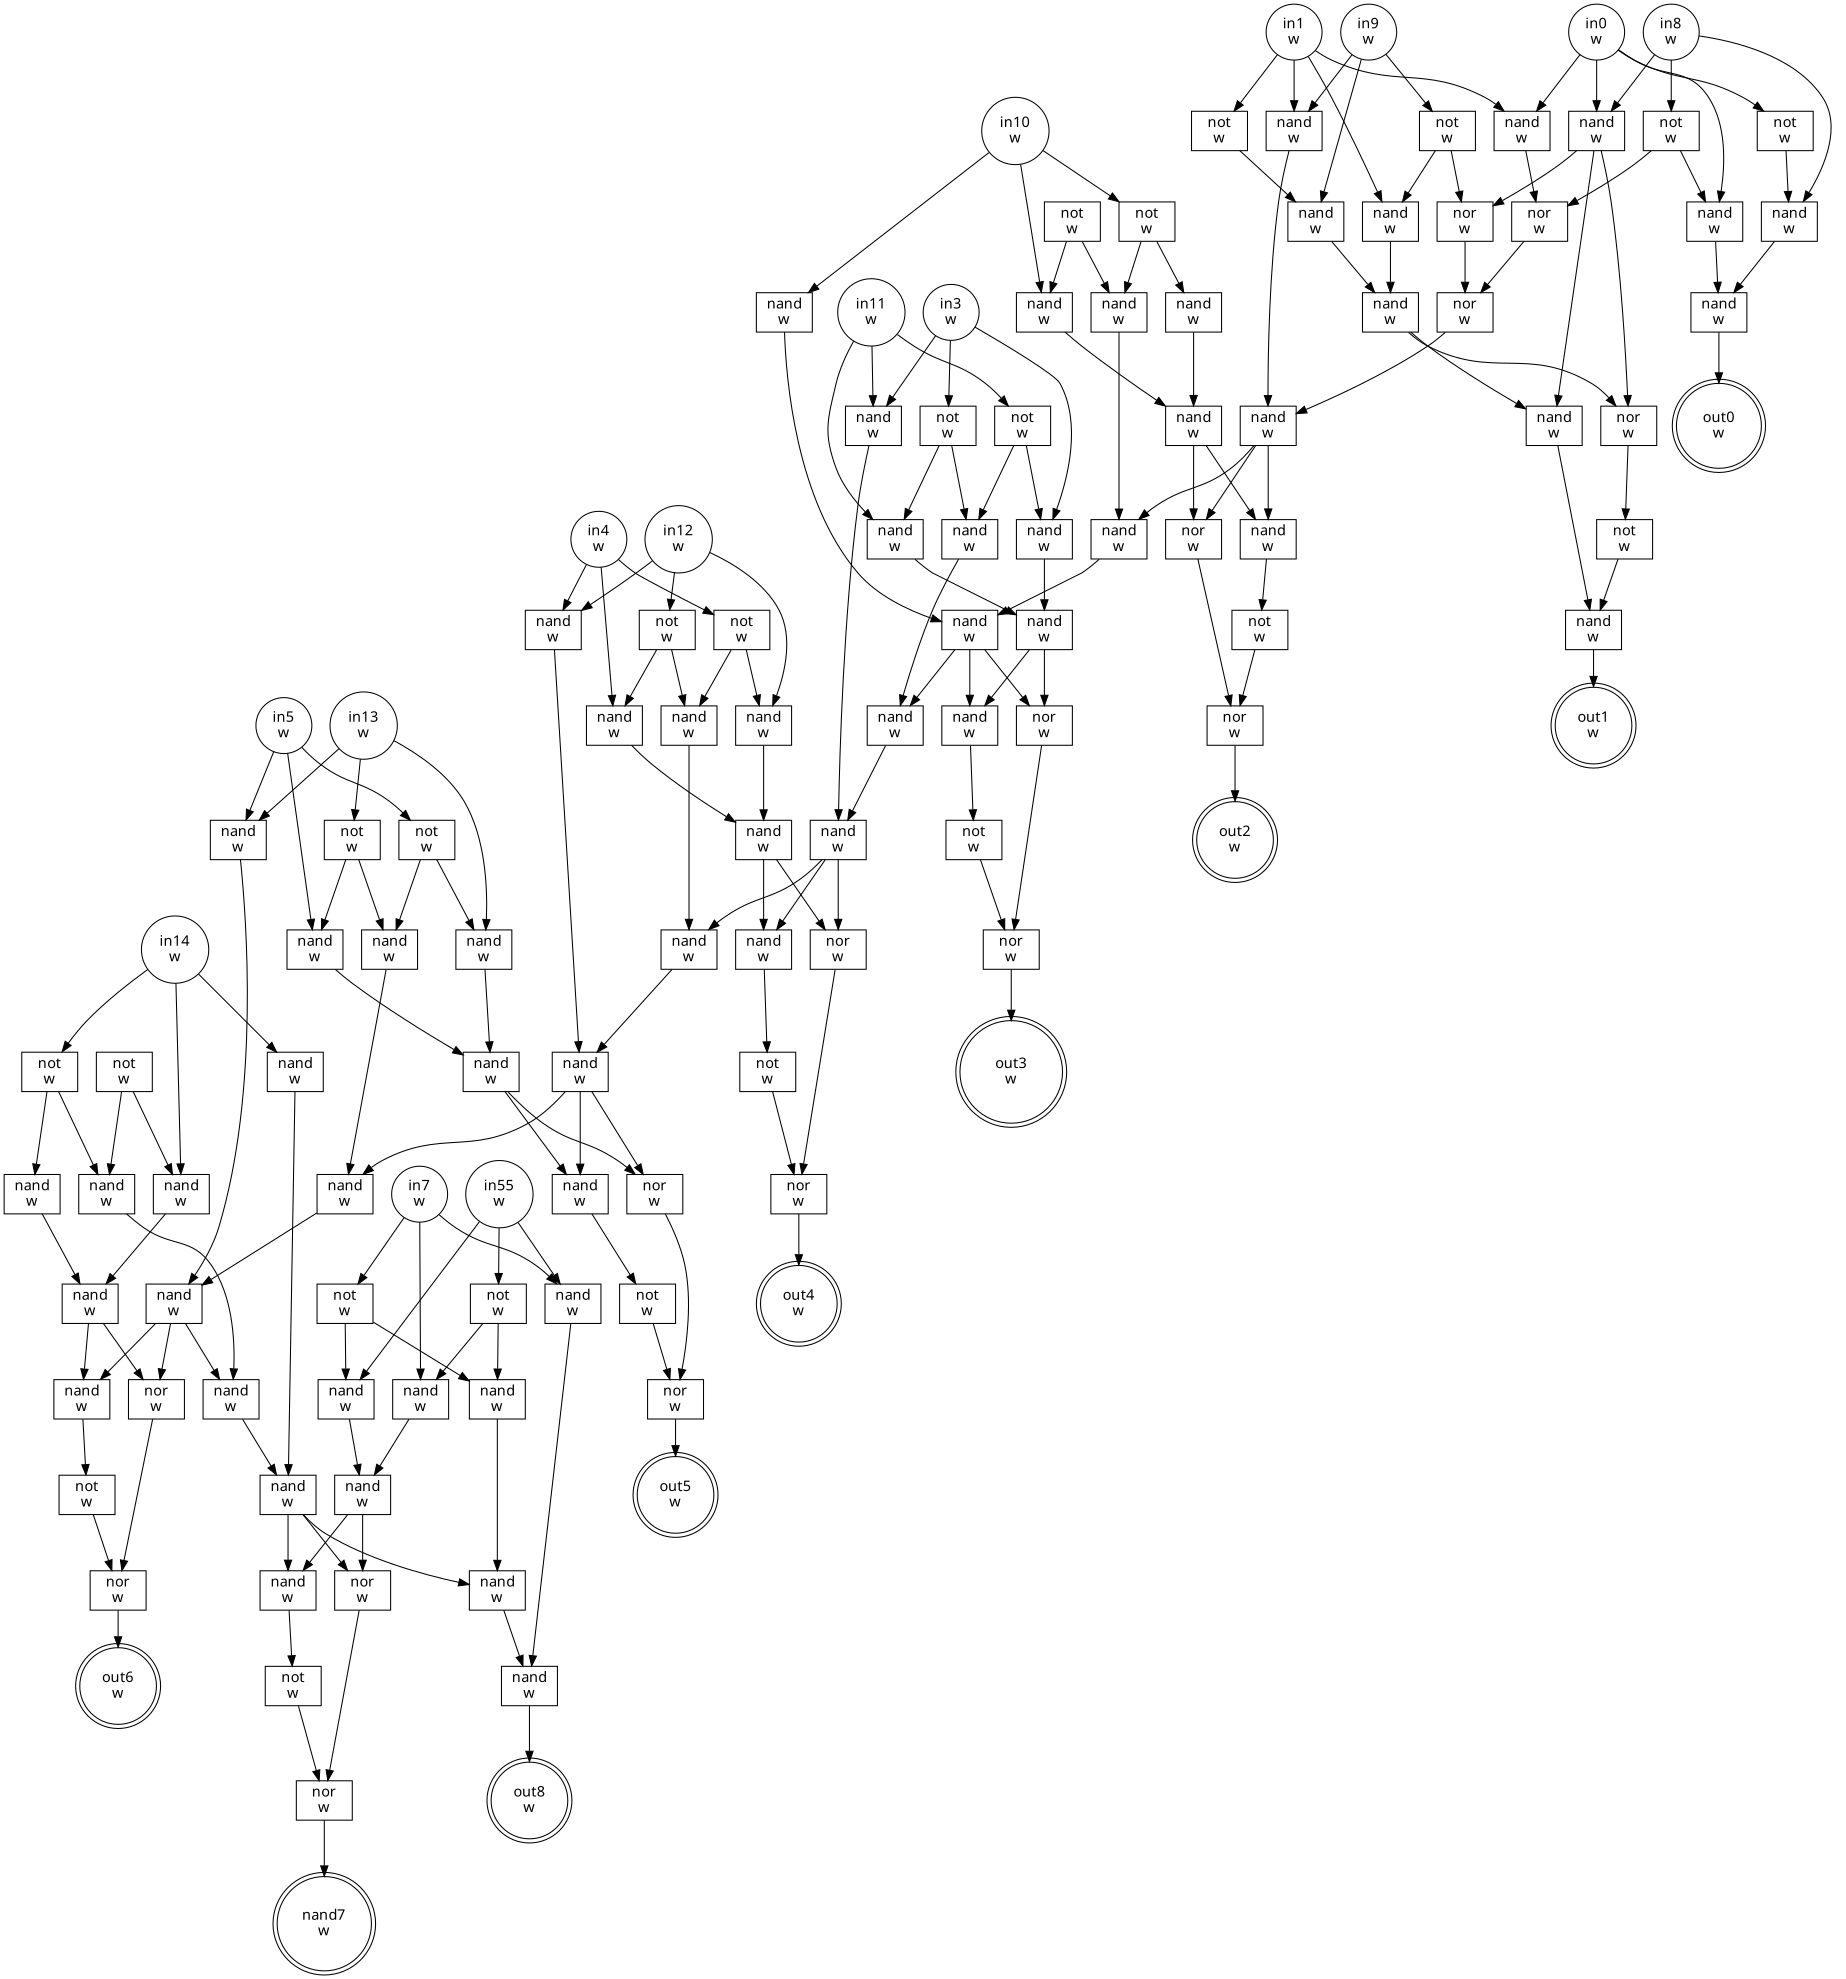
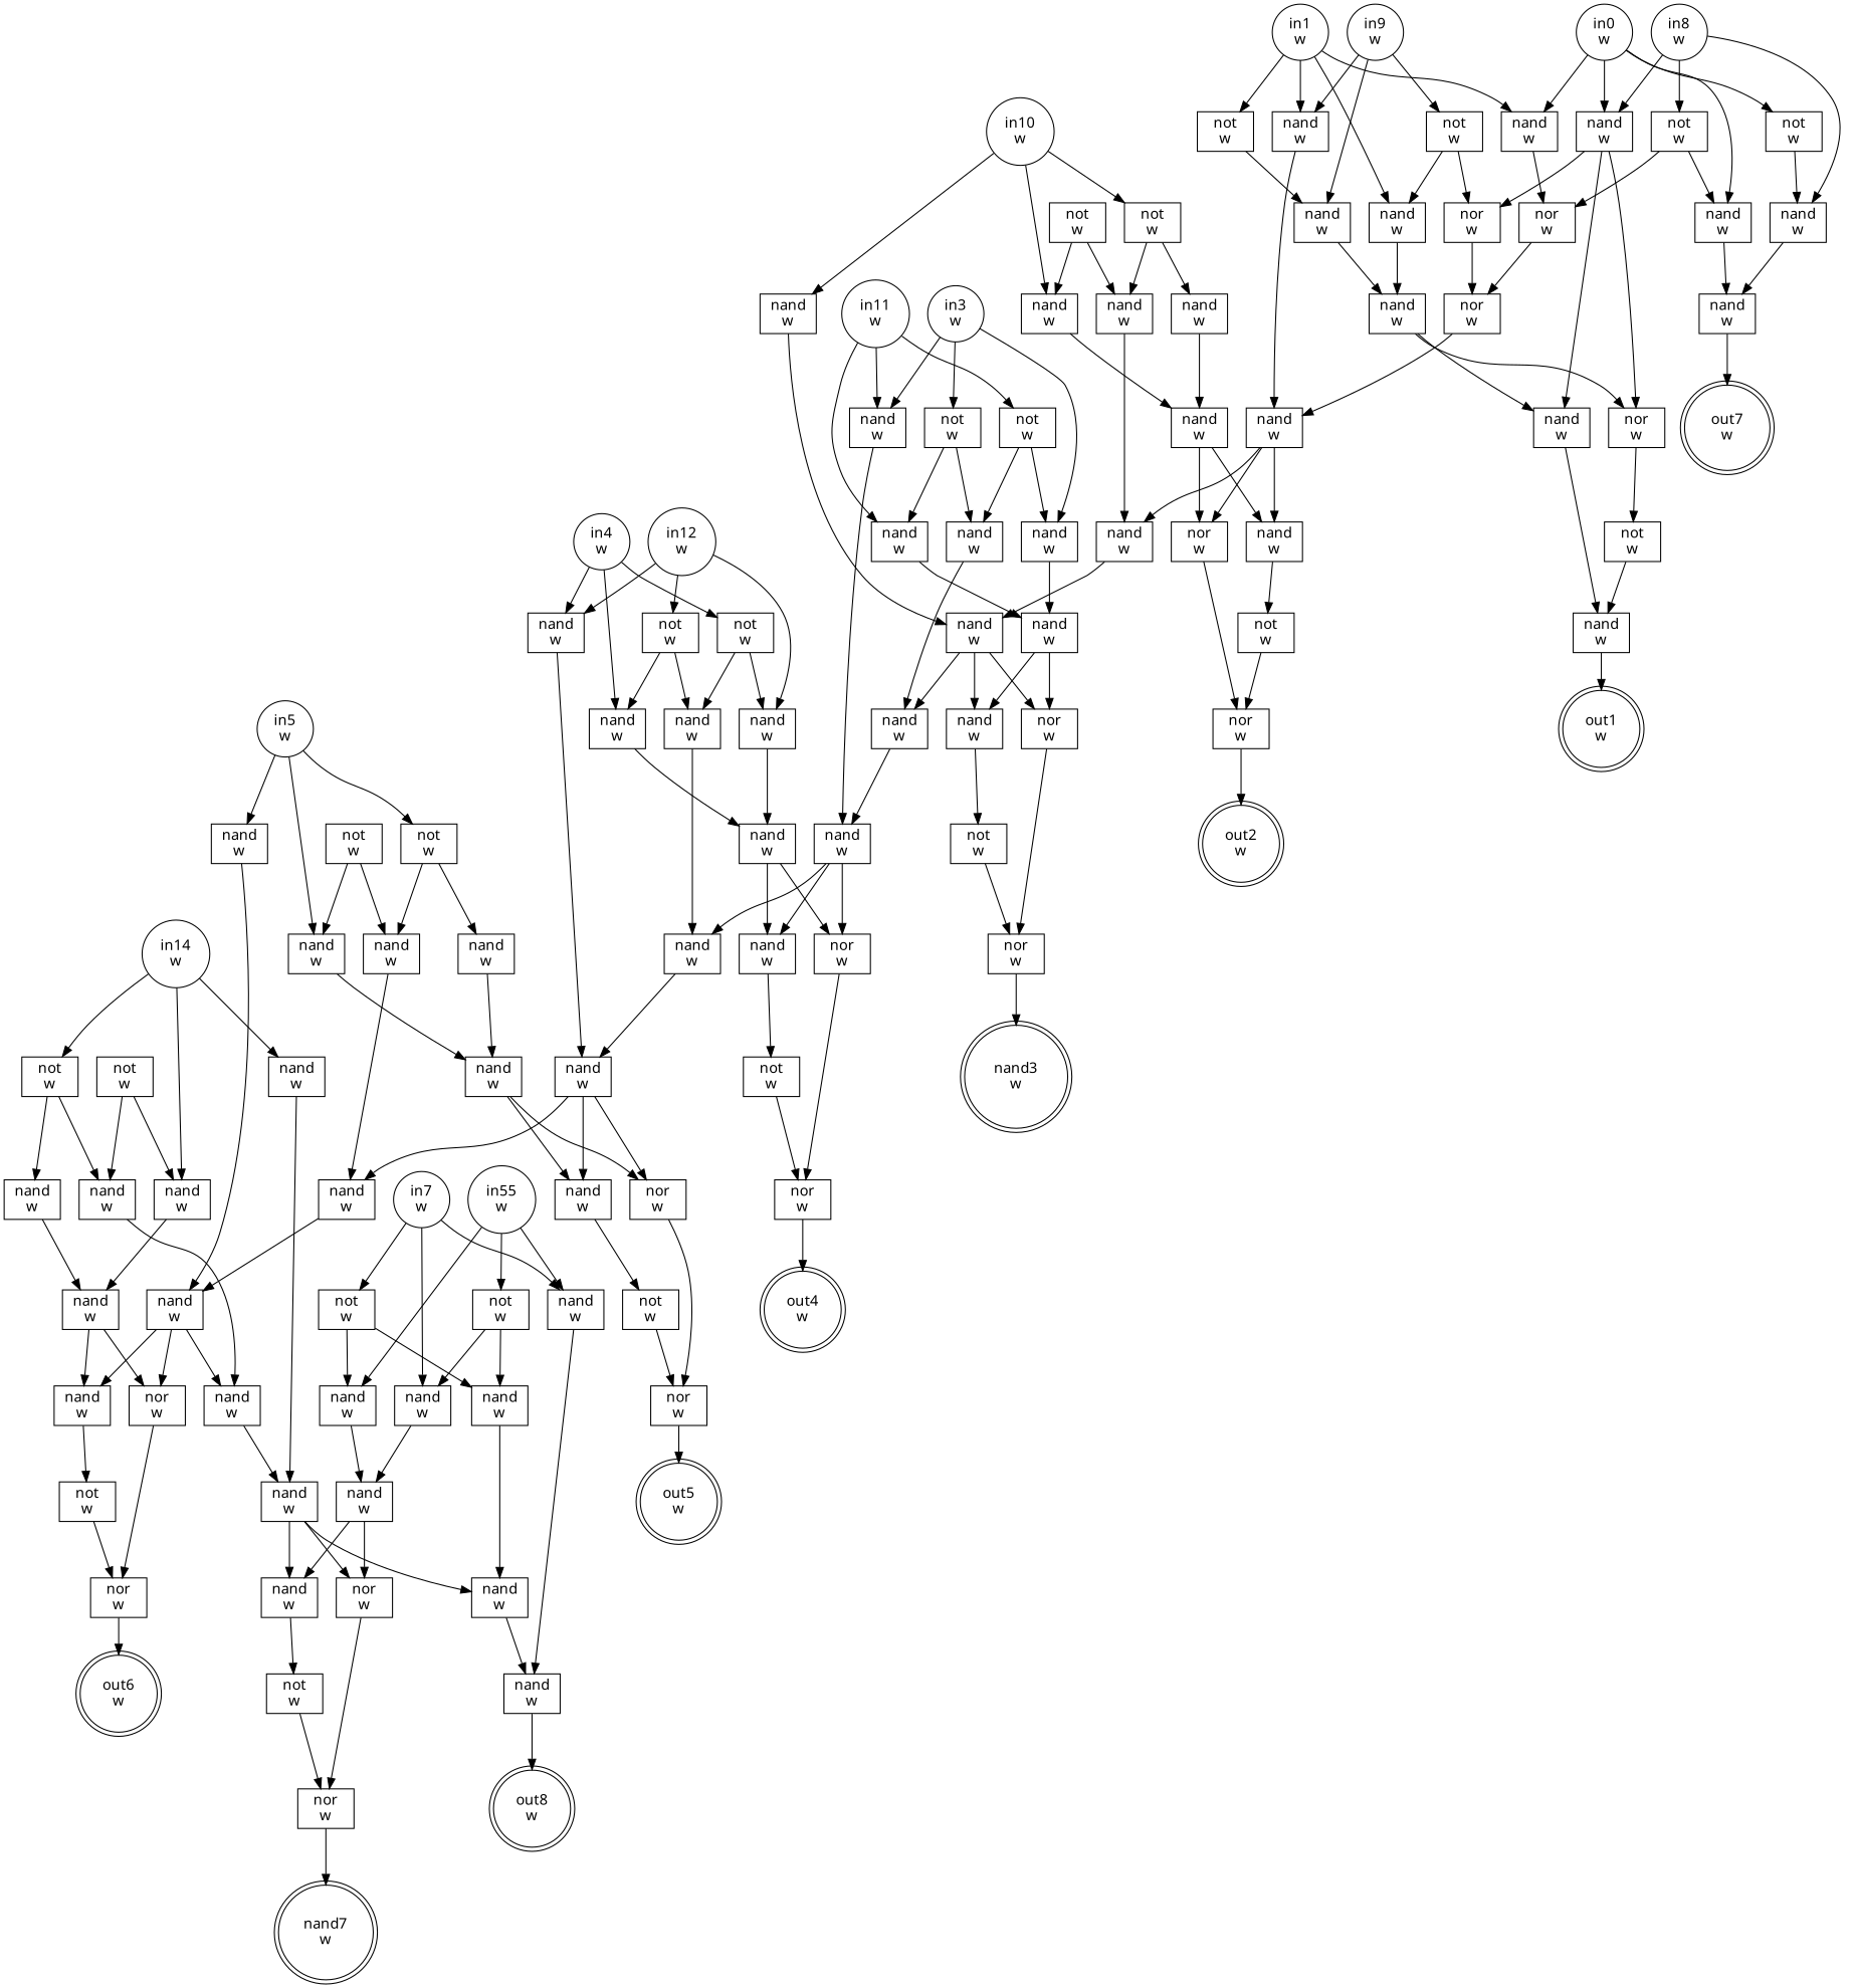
  digraph {
    node [fillcolor=white fontname=geneva shape=rect style=filled]
    edge [fontcolor=forestgreen fontname=Geneva]
    n1 [label="in0\nw" shape=circle]
    n2 [label="nand\nw"]
    n3 [label="nand\nw"]
    n4 [label="not\nw"]
    n5 [label="nand\nw"]
    n6 [label="nor\nw"]
    n7 [label="nor\nw"]
    n8 [label="nor\nw"]
    n9 [label="nand\nw"]
    n10 [label="nand\nw"]
    n11 [label="nand\nw"]
    n12 [label="in1\nw" shape=circle]
    n13 [label="nand\nw"]
    n14 [label="not\nw"]
    n15 [label="nand\nw"]
    n16 [label="nand\nw"]
    n17 [label="nand\nw"]
    n18 [label="nand\nw"]
    n19 [label="nand\nw"]
    n20 [label="nand\nw"]
    n21 [label="not\nw"]
    n22 [label="nand\nw"]
    n23 [label="nand\nw"]
    n24 [label="nand\nw"]
    n25 [label="nand\nw"]
    n26 [label="in3\nw" shape=circle]
    n27 [label="nand\nw"]
    n28 [label="not\nw"]
    n29 [label="nand\nw"]
    n30 [label="nand\nw"]
    n31 [label="nand\nw"]
    n32 [label="nand\nw"]
    n33 [label="nand\nw"]
    n34 [label="in4\nw" shape=circle]
    n35 [label="nand\nw"]
    n36 [label="not\nw"]
    n37 [label="nand\nw"]
    n38 [label="nand\nw"]
    n39 [label="nand\nw"]
    n40 [label="nand\nw"]
    n41 [label="nand\nw"]
    n42 [label="in5\nw" shape=circle]
    n43 [label="nand\nw"]
    n44 [label="not\nw"]
    n45 [label="nand\nw"]
    n46 [label="nand\nw"]
    n47 [label="nand\nw"]
    n48 [label="nand\nw"]
    n49 [label="nand\nw"]
    n50 [label="nand\nw"]
    n51 [label="nand\nw"]
    n52 [label="not\nw"]
    n53 [label="nand\nw"]
    n54 [label="nand\nw"]
    n55 [label="nand\nw"]
    n56 [label="nand\nw"]
    n57 [label="in7\nw" shape=circle]
    n58 [label="nand\nw"]
    n59 [label="not\nw"]
    n60 [label="nand\nw"]
    n61 [label="nand\nw"]
    n62 [label="nand\nw"]
    n63 [label="nand\nw"]
    n64 [label="nand\nw"]
    n65 [label="in8\nw" shape=circle]
    n66 [label="not\nw"]
    n67 [label="in9\nw" shape=circle]
    n68 [label="not\nw"]
    n69 [label="in10\nw" shape=circle]
    n70 [label="not\nw"]
    n71 [label="in11\nw" shape=circle]
    n72 [label="not\nw"]
    n73 [label="in12\nw" shape=circle]
    n74 [label="not\nw"]
-   n75 [label="in13\nw" shape=circle]
    n76 [label="not\nw"]
    n77 [label="in14\nw" shape=circle]
    n78 [label="not\nw"]
    n79 [label="in55\nw" shape=circle]
    n80 [label="not\nw"]
    n81 [label="nand\nw"]
    n82 [label="nand\nw"]
    n83 [label="nand\nw"]
    n84 [label="nand\nw"]
    n85 [label="nand\nw"]
    n86 [label="nand\nw"]
    n87 [label="nor\nw"]
    n88 [label="out8\nw" shape=doublecircle]
    n89 [label="nor\nw"]
    n90 [label="nand\nw"]
    n91 [label="nor\nw"]
    n92 [label="not\nw"]
    n93 [label="nor\nw"]
    n94 [label="nand\nw"]
    n95 [label="nor\nw"]
    n96 [label="not\nw"]
    n97 [label="nor\nw"]
    n98 [label="nand\nw"]
    n99 [label="nor\nw"]
    n100 [label="not\nw"]
    n101 [label="nor\nw"]
    n102 [label="nand\nw"]
    n103 [label="nor\nw"]
    n104 [label="not\nw"]
    n105 [label="nor\nw"]
    n106 [label="nand\nw"]
    n107 [label="nor\nw"]
    n108 [label="not\nw"]
    n109 [label="nor\nw"]
    n110 [label="nand\nw"]
    n111 [label="nor\nw"]
    n112 [label="not\nw"]
    n113 [label="not\nw"]
    n114 [label="nand\nw"]
    n115 [label="nand7\nw" shape=doublecircle]
    n116 [label="out6\nw" shape=doublecircle]
    n117 [label="out5\nw" shape=doublecircle]
    n118 [label="out4\nw" shape=doublecircle]
-   n119 [label="out3\nw" shape=doublecircle]
+   n119 [label="nand3\nw" shape=doublecircle]
    n120 [label="out2\nw" shape=doublecircle]
    n121 [label="out1\nw" shape=doublecircle]
-   n122 [label="out0\nw" shape=doublecircle]
+   n122 [label="out7\nw" shape=doublecircle]
    n1 -> n2
    n1 -> n3
    n1 -> n4
    n1 -> n5
    n2 -> n6
    n3 -> n7
    n3 -> n8
    n3 -> n9
    n4 -> n10
    n5 -> n11
    n6 -> n87
    n7 -> n87
    n8 -> n113
    n9 -> n114
    n10 -> n11
    n11 -> n122
    n12 -> n2
    n12 -> n13
    n12 -> n14
    n12 -> n15
    n13 -> n16
    n14 -> n17
    n15 -> n18
    n16 -> n86
    n16 -> n109
    n16 -> n110
    n17 -> n18
    n18 -> n8
    n18 -> n9
    n19 -> n20
    n20 -> n85
    n20 -> n105
    n20 -> n106
    n21 -> n22
    n21 -> n23
    n22 -> n25
    n23 -> n86
    n24 -> n25
    n25 -> n109
    n25 -> n110
    n26 -> n27
    n26 -> n28
    n26 -> n29
    n27 -> n30
    n28 -> n31
    n28 -> n32
    n29 -> n33
    n30 -> n84
    n30 -> n101
    n30 -> n102
    n31 -> n33
    n32 -> n85
    n33 -> n105
    n33 -> n106
    n34 -> n35
    n34 -> n36
    n34 -> n37
    n35 -> n38
    n36 -> n39
    n36 -> n40
    n37 -> n41
    n38 -> n83
    n38 -> n97
    n38 -> n98
    n39 -> n41
    n40 -> n84
    n41 -> n101
    n41 -> n102
    n42 -> n43
    n42 -> n44
    n42 -> n45
    n43 -> n46
    n44 -> n47
    n44 -> n48
    n45 -> n49
    n46 -> n82
    n46 -> n93
    n46 -> n94
    n47 -> n49
    n48 -> n83
    n49 -> n97
    n49 -> n98
    n50 -> n51
    n51 -> n81
    n51 -> n89
    n51 -> n90
    n52 -> n53
    n52 -> n54
    n53 -> n56
    n54 -> n82
    n55 -> n56
    n56 -> n93
    n56 -> n94
    n57 -> n58
    n57 -> n59
    n57 -> n60
    n58 -> n61
    n59 -> n62
    n59 -> n63
    n60 -> n64
    n61 -> n88
    n62 -> n64
    n63 -> n81
    n64 -> n89
    n64 -> n90
    n65 -> n3
    n65 -> n10
    n65 -> n66
    n66 -> n5
    n66 -> n6
    n67 -> n13
    n67 -> n17
    n67 -> n68
    n68 -> n7
    n68 -> n15
    n69 -> n19
    n69 -> n22
    n69 -> n70
    n70 -> n23
    n70 -> n24
    n71 -> n27
    n71 -> n31
    n71 -> n72
    n72 -> n29
    n72 -> n32
    n73 -> n35
    n73 -> n39
    n73 -> n74
    n74 -> n37
    n74 -> n40
-   n75 -> n43
-   n75 -> n47
-   n75 -> n76
    n76 -> n45
    n76 -> n48
    n77 -> n50
    n77 -> n53
    n77 -> n78
    n78 -> n54
    n78 -> n55
    n79 -> n58
    n79 -> n62
    n79 -> n80
    n80 -> n60
    n80 -> n63
    n81 -> n61
    n82 -> n51
    n83 -> n46
    n84 -> n38
    n85 -> n30
    n86 -> n20
    n87 -> n16
    n89 -> n91
    n90 -> n92
    n91 -> n115
    n92 -> n91
    n93 -> n95
    n94 -> n96
    n95 -> n116
    n96 -> n95
    n97 -> n99
    n98 -> n100
    n99 -> n117
    n100 -> n99
    n101 -> n103
    n102 -> n104
    n103 -> n118
    n104 -> n103
    n105 -> n107
    n106 -> n108
    n107 -> n119
    n108 -> n107
    n109 -> n111
    n110 -> n112
    n111 -> n120
    n112 -> n111
    n113 -> n114
    n114 -> n121
  }
